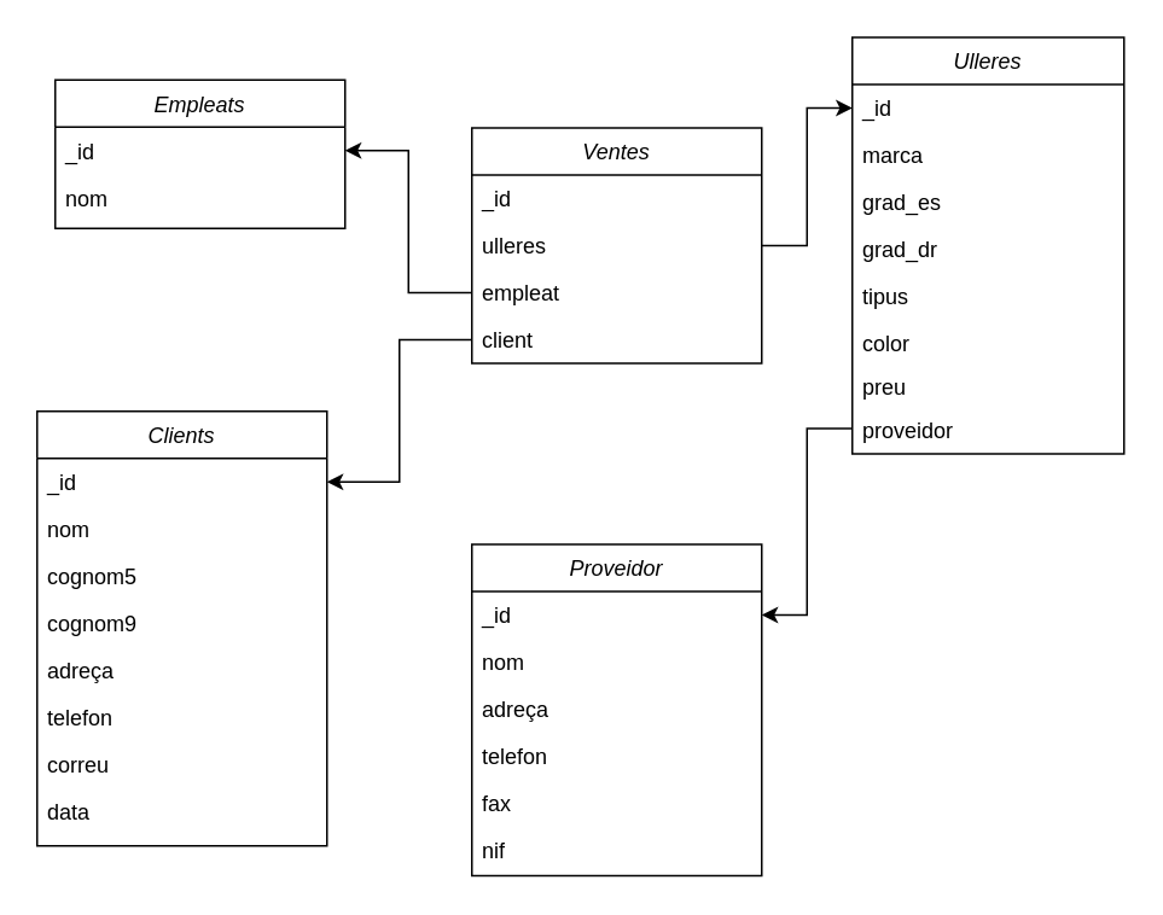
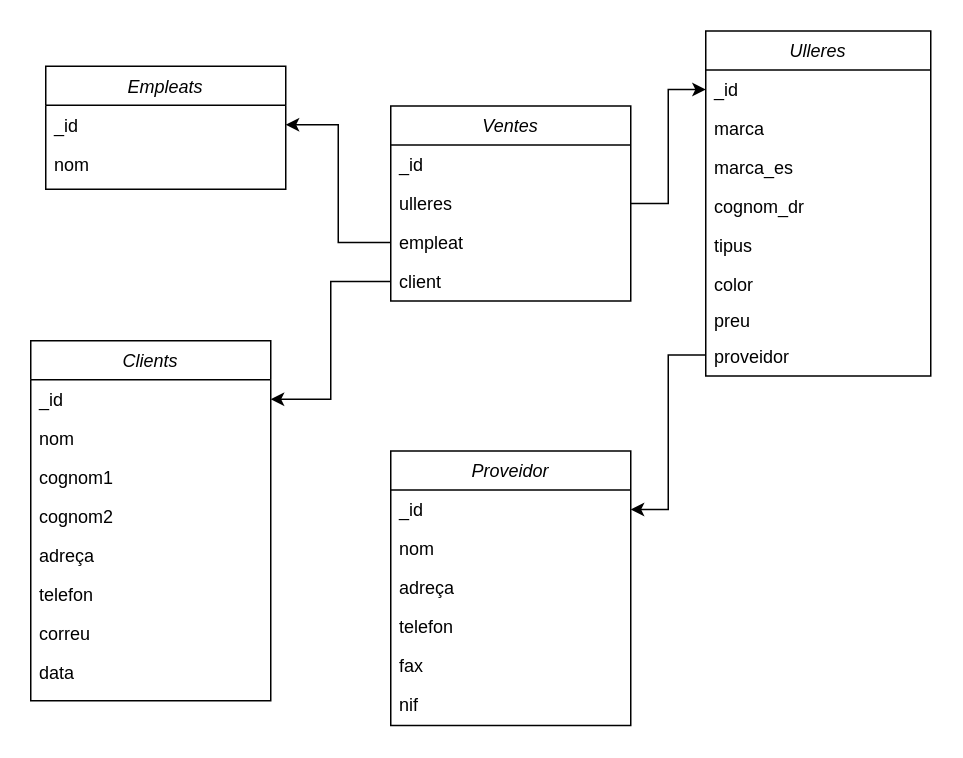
  <mxCell id="0" />
  <mxCell id="1" parent="0" />
  <mxCell id="2" value="Clients" style="swimlane;fontStyle=2;align=center;verticalAlign=top;childLayout=stackLayout;horizontal=1;startSize=26;horizontalStack=0;resizeParent=1;resizeLast=0;collapsible=1;marginBottom=0;rounded=0;shadow=0;strokeWidth=1;" parent="1" vertex="1"><mxGeometry x="20" y="226.5" width="160" height="240" as="geometry"><mxRectangle x="230" y="140" width="160" height="26" as="alternateBounds" /></mxGeometry></mxCell>
  <mxCell id="3" value="_id" style="text;align=left;verticalAlign=top;spacingLeft=4;spacingRight=4;overflow=hidden;rotatable=0;points=[[0,0.5],[1,0.5]];portConstraint=eastwest;rounded=0;shadow=0;html=0;" parent="2" vertex="1"><mxGeometry y="26" width="160" height="26" as="geometry" /></mxCell>
  <mxCell id="4" value="nom" style="text;align=left;verticalAlign=top;spacingLeft=4;spacingRight=4;overflow=hidden;rotatable=0;points=[[0,0.5],[1,0.5]];portConstraint=eastwest;rounded=0;shadow=0;html=0;" parent="2" vertex="1"><mxGeometry y="52" width="160" height="26" as="geometry" /></mxCell>
- <mxCell id="5" value="cognom5&#10;" style="text;align=left;verticalAlign=top;spacingLeft=4;spacingRight=4;overflow=hidden;rotatable=0;points=[[0,0.5],[1,0.5]];portConstraint=eastwest;" parent="2" vertex="1"><mxGeometry y="78" width="160" height="26" as="geometry" /></mxCell>
- <mxCell id="6" value="cognom9&#10;" style="text;align=left;verticalAlign=top;spacingLeft=4;spacingRight=4;overflow=hidden;rotatable=0;points=[[0,0.5],[1,0.5]];portConstraint=eastwest;" parent="2" vertex="1"><mxGeometry y="104" width="160" height="26" as="geometry" /></mxCell>
+ <mxCell id="5" value="cognom1&#10;" style="text;align=left;verticalAlign=top;spacingLeft=4;spacingRight=4;overflow=hidden;rotatable=0;points=[[0,0.5],[1,0.5]];portConstraint=eastwest;" parent="2" vertex="1"><mxGeometry y="78" width="160" height="26" as="geometry" /></mxCell>
+ <mxCell id="6" value="cognom2&#10;" style="text;align=left;verticalAlign=top;spacingLeft=4;spacingRight=4;overflow=hidden;rotatable=0;points=[[0,0.5],[1,0.5]];portConstraint=eastwest;" parent="2" vertex="1"><mxGeometry y="104" width="160" height="26" as="geometry" /></mxCell>
  <mxCell id="7" value="adreça" style="text;align=left;verticalAlign=top;spacingLeft=4;spacingRight=4;overflow=hidden;rotatable=0;points=[[0,0.5],[1,0.5]];portConstraint=eastwest;" parent="2" vertex="1"><mxGeometry y="130" width="160" height="26" as="geometry" /></mxCell>
  <mxCell id="8" value="telefon" style="text;align=left;verticalAlign=top;spacingLeft=4;spacingRight=4;overflow=hidden;rotatable=0;points=[[0,0.5],[1,0.5]];portConstraint=eastwest;" parent="2" vertex="1"><mxGeometry y="156" width="160" height="26" as="geometry" /></mxCell>
  <mxCell id="9" value="correu" style="text;align=left;verticalAlign=top;spacingLeft=4;spacingRight=4;overflow=hidden;rotatable=0;points=[[0,0.5],[1,0.5]];portConstraint=eastwest;" parent="2" vertex="1"><mxGeometry y="182" width="160" height="26" as="geometry" /></mxCell>
  <mxCell id="10" value="data" style="text;align=left;verticalAlign=top;spacingLeft=4;spacingRight=4;overflow=hidden;rotatable=0;points=[[0,0.5],[1,0.5]];portConstraint=eastwest;" parent="2" vertex="1"><mxGeometry y="208" width="160" height="26" as="geometry" /></mxCell>
  <mxCell id="11" value="Empleats" style="swimlane;fontStyle=2;align=center;verticalAlign=top;childLayout=stackLayout;horizontal=1;startSize=26;horizontalStack=0;resizeParent=1;resizeLast=0;collapsible=1;marginBottom=0;rounded=0;shadow=0;strokeWidth=1;" parent="1" vertex="1"><mxGeometry x="30" y="43.5" width="160" height="82" as="geometry"><mxRectangle x="230" y="140" width="160" height="26" as="alternateBounds" /></mxGeometry></mxCell>
  <mxCell id="12" value="_id" style="text;align=left;verticalAlign=top;spacingLeft=4;spacingRight=4;overflow=hidden;rotatable=0;points=[[0,0.5],[1,0.5]];portConstraint=eastwest;rounded=0;shadow=0;html=0;" parent="11" vertex="1"><mxGeometry y="26" width="160" height="26" as="geometry" /></mxCell>
  <mxCell id="13" value="nom" style="text;align=left;verticalAlign=top;spacingLeft=4;spacingRight=4;overflow=hidden;rotatable=0;points=[[0,0.5],[1,0.5]];portConstraint=eastwest;rounded=0;shadow=0;html=0;" parent="11" vertex="1"><mxGeometry y="52" width="160" height="26" as="geometry" /></mxCell>
  <mxCell id="14" value="Ulleres" style="swimlane;fontStyle=2;align=center;verticalAlign=top;childLayout=stackLayout;horizontal=1;startSize=26;horizontalStack=0;resizeParent=1;resizeLast=0;collapsible=1;marginBottom=0;rounded=0;shadow=0;strokeWidth=1;" parent="1" vertex="1"><mxGeometry x="470" y="20" width="150" height="230" as="geometry"><mxRectangle x="230" y="140" width="160" height="26" as="alternateBounds" /></mxGeometry></mxCell>
  <mxCell id="15" value="_id" style="text;align=left;verticalAlign=top;spacingLeft=4;spacingRight=4;overflow=hidden;rotatable=0;points=[[0,0.5],[1,0.5]];portConstraint=eastwest;rounded=0;shadow=0;html=0;" parent="14" vertex="1"><mxGeometry y="26" width="150" height="26" as="geometry" /></mxCell>
  <mxCell id="16" value="marca" style="text;align=left;verticalAlign=top;spacingLeft=4;spacingRight=4;overflow=hidden;rotatable=0;points=[[0,0.5],[1,0.5]];portConstraint=eastwest;rounded=0;shadow=0;html=0;" parent="14" vertex="1"><mxGeometry y="52" width="150" height="26" as="geometry" /></mxCell>
- <mxCell id="17" value="grad_es" style="text;align=left;verticalAlign=top;spacingLeft=4;spacingRight=4;overflow=hidden;rotatable=0;points=[[0,0.5],[1,0.5]];portConstraint=eastwest;" parent="14" vertex="1"><mxGeometry y="78" width="150" height="26" as="geometry" /></mxCell>
- <mxCell id="18" value="grad_dr" style="text;align=left;verticalAlign=top;spacingLeft=4;spacingRight=4;overflow=hidden;rotatable=0;points=[[0,0.5],[1,0.5]];portConstraint=eastwest;" parent="14" vertex="1"><mxGeometry y="104" width="150" height="26" as="geometry" /></mxCell>
+ <mxCell id="17" value="marca_es" style="text;align=left;verticalAlign=top;spacingLeft=4;spacingRight=4;overflow=hidden;rotatable=0;points=[[0,0.5],[1,0.5]];portConstraint=eastwest;" parent="14" vertex="1"><mxGeometry y="78" width="150" height="26" as="geometry" /></mxCell>
+ <mxCell id="18" value="cognom_dr" style="text;align=left;verticalAlign=top;spacingLeft=4;spacingRight=4;overflow=hidden;rotatable=0;points=[[0,0.5],[1,0.5]];portConstraint=eastwest;" parent="14" vertex="1"><mxGeometry y="104" width="150" height="26" as="geometry" /></mxCell>
  <mxCell id="19" value="tipus" style="text;align=left;verticalAlign=top;spacingLeft=4;spacingRight=4;overflow=hidden;rotatable=0;points=[[0,0.5],[1,0.5]];portConstraint=eastwest;" parent="14" vertex="1"><mxGeometry y="130" width="150" height="26" as="geometry" /></mxCell>
  <mxCell id="20" value="color" style="text;align=left;verticalAlign=top;spacingLeft=4;spacingRight=4;overflow=hidden;rotatable=0;points=[[0,0.5],[1,0.5]];portConstraint=eastwest;" parent="14" vertex="1"><mxGeometry y="156" width="150" height="24" as="geometry" /></mxCell>
  <mxCell id="21" value="preu" style="text;align=left;verticalAlign=top;spacingLeft=4;spacingRight=4;overflow=hidden;rotatable=0;points=[[0,0.5],[1,0.5]];portConstraint=eastwest;" parent="14" vertex="1"><mxGeometry y="180" width="150" height="24" as="geometry" /></mxCell>
  <mxCell id="22" value="proveidor" style="text;align=left;verticalAlign=top;spacingLeft=4;spacingRight=4;overflow=hidden;rotatable=0;points=[[0,0.5],[1,0.5]];portConstraint=eastwest;" parent="14" vertex="1"><mxGeometry y="204" width="150" height="24" as="geometry" /></mxCell>
  <mxCell id="23" value="Proveidor" style="swimlane;fontStyle=2;align=center;verticalAlign=top;childLayout=stackLayout;horizontal=1;startSize=26;horizontalStack=0;resizeParent=1;resizeLast=0;collapsible=1;marginBottom=0;rounded=0;shadow=0;strokeWidth=1;" parent="1" vertex="1"><mxGeometry x="260" y="300" width="160" height="183" as="geometry"><mxRectangle x="230" y="140" width="160" height="26" as="alternateBounds" /></mxGeometry></mxCell>
  <mxCell id="24" value="_id" style="text;align=left;verticalAlign=top;spacingLeft=4;spacingRight=4;overflow=hidden;rotatable=0;points=[[0,0.5],[1,0.5]];portConstraint=eastwest;rounded=0;shadow=0;html=0;" parent="23" vertex="1"><mxGeometry y="26" width="160" height="26" as="geometry" /></mxCell>
  <mxCell id="25" value="nom" style="text;align=left;verticalAlign=top;spacingLeft=4;spacingRight=4;overflow=hidden;rotatable=0;points=[[0,0.5],[1,0.5]];portConstraint=eastwest;rounded=0;shadow=0;html=0;" parent="23" vertex="1"><mxGeometry y="52" width="160" height="26" as="geometry" /></mxCell>
  <mxCell id="26" value="adreça" style="text;align=left;verticalAlign=top;spacingLeft=4;spacingRight=4;overflow=hidden;rotatable=0;points=[[0,0.5],[1,0.5]];portConstraint=eastwest;" parent="23" vertex="1"><mxGeometry y="78" width="160" height="26" as="geometry" /></mxCell>
  <mxCell id="27" value="telefon" style="text;align=left;verticalAlign=top;spacingLeft=4;spacingRight=4;overflow=hidden;rotatable=0;points=[[0,0.5],[1,0.5]];portConstraint=eastwest;" parent="23" vertex="1"><mxGeometry y="104" width="160" height="26" as="geometry" /></mxCell>
  <mxCell id="28" value="fax" style="text;align=left;verticalAlign=top;spacingLeft=4;spacingRight=4;overflow=hidden;rotatable=0;points=[[0,0.5],[1,0.5]];portConstraint=eastwest;" parent="23" vertex="1"><mxGeometry y="130" width="160" height="26" as="geometry" /></mxCell>
  <mxCell id="29" value="nif" style="text;align=left;verticalAlign=top;spacingLeft=4;spacingRight=4;overflow=hidden;rotatable=0;points=[[0,0.5],[1,0.5]];portConstraint=eastwest;" parent="23" vertex="1"><mxGeometry y="156" width="160" height="26" as="geometry" /></mxCell>
  <mxCell id="30" value="Ventes" style="swimlane;fontStyle=2;align=center;verticalAlign=top;childLayout=stackLayout;horizontal=1;startSize=26;horizontalStack=0;resizeParent=1;resizeLast=0;collapsible=1;marginBottom=0;rounded=0;shadow=0;strokeWidth=1;" parent="1" vertex="1"><mxGeometry x="260" y="70" width="160" height="130" as="geometry"><mxRectangle x="230" y="140" width="160" height="26" as="alternateBounds" /></mxGeometry></mxCell>
  <mxCell id="31" value="_id" style="text;align=left;verticalAlign=top;spacingLeft=4;spacingRight=4;overflow=hidden;rotatable=0;points=[[0,0.5],[1,0.5]];portConstraint=eastwest;rounded=0;shadow=0;html=0;" parent="30" vertex="1"><mxGeometry y="26" width="160" height="26" as="geometry" /></mxCell>
  <mxCell id="32" value="ulleres" style="text;align=left;verticalAlign=top;spacingLeft=4;spacingRight=4;overflow=hidden;rotatable=0;points=[[0,0.5],[1,0.5]];portConstraint=eastwest;rounded=0;shadow=0;html=0;" parent="30" vertex="1"><mxGeometry y="52" width="160" height="26" as="geometry" /></mxCell>
  <mxCell id="33" value="empleat" style="text;align=left;verticalAlign=top;spacingLeft=4;spacingRight=4;overflow=hidden;rotatable=0;points=[[0,0.5],[1,0.5]];portConstraint=eastwest;" parent="30" vertex="1"><mxGeometry y="78" width="160" height="26" as="geometry" /></mxCell>
  <mxCell id="34" value="client" style="text;align=left;verticalAlign=top;spacingLeft=4;spacingRight=4;overflow=hidden;rotatable=0;points=[[0,0.5],[1,0.5]];portConstraint=eastwest;" parent="30" vertex="1"><mxGeometry y="104" width="160" height="26" as="geometry" /></mxCell>
  <mxCell id="35" style="edgeStyle=orthogonalEdgeStyle;rounded=0;orthogonalLoop=1;jettySize=auto;html=1;entryX=1;entryY=0.5;entryDx=0;entryDy=0;" parent="1" source="34" target="3" edge="1"><mxGeometry relative="1" as="geometry" /></mxCell>
  <mxCell id="36" style="edgeStyle=orthogonalEdgeStyle;rounded=0;orthogonalLoop=1;jettySize=auto;html=1;exitX=0;exitY=0.5;exitDx=0;exitDy=0;entryX=1;entryY=0.5;entryDx=0;entryDy=0;" parent="1" source="33" target="12" edge="1"><mxGeometry relative="1" as="geometry" /></mxCell>
  <mxCell id="37" style="edgeStyle=orthogonalEdgeStyle;rounded=0;orthogonalLoop=1;jettySize=auto;html=1;exitX=1;exitY=0.5;exitDx=0;exitDy=0;entryX=0;entryY=0.5;entryDx=0;entryDy=0;" parent="1" source="32" target="15" edge="1"><mxGeometry relative="1" as="geometry" /></mxCell>
  <mxCell id="38" style="edgeStyle=orthogonalEdgeStyle;rounded=0;orthogonalLoop=1;jettySize=auto;html=1;entryX=1;entryY=0.5;entryDx=0;entryDy=0;" parent="1" source="22" target="24" edge="1"><mxGeometry relative="1" as="geometry" /></mxCell>
